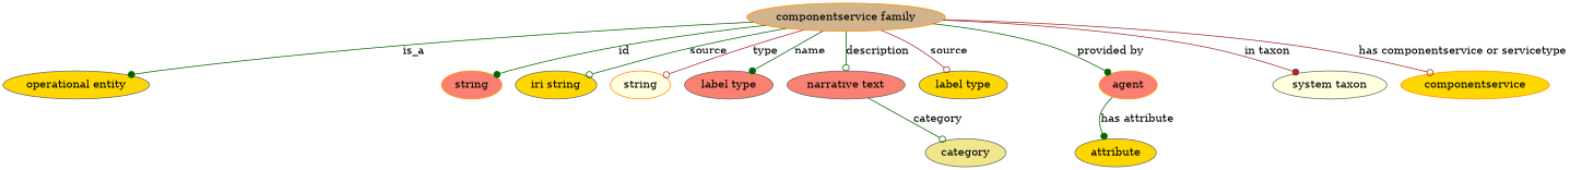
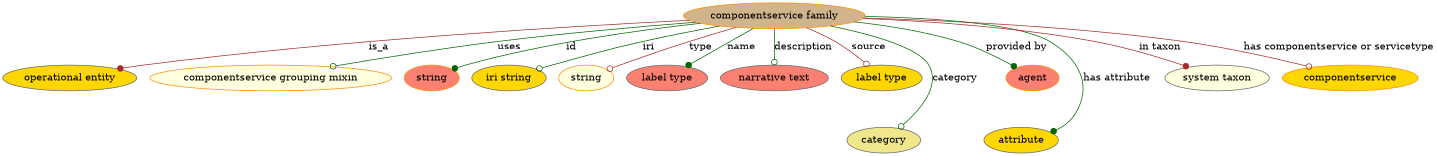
  digraph {
    node [color=gray40 fillcolor=gold style=filled]
    edge [arrowhead=odot color=darkgreen style=solid]
    n1 [color=darkorange fillcolor=tan height=0.5 label="componentservice family" width=3.5205]
    "operational entity" [height=0.5 width=2.5998]
+   "componentservice grouping mixin" [color=darkorange fillcolor=lightyellow height=0.5 width=4.694]
    n4 [color=darkorange fillcolor=salmon height=0.5 label=string width=1.0652]
    n5 [height=0.5 label="iri string" width=1.2277]
    n6 [color=darkorange fillcolor=lightyellow height=0.5 label=string width=1.0652]
    n7 [fillcolor=salmon height=0.5 label="label type" width=1.5707]
    n8 [fillcolor=salmon height=0.5 label="narrative text" width=2.0943]
    n9 [height=0.5 label="label type" width=1.5707]
    n10 [color=darkorange fillcolor=salmon height=0.5 label=agent width=1.0291]
    n11 [height=0.5 label=attribute width=1.4443]
    category [fillcolor=khaki height=0.5 width=1.4263]
    n13 [fillcolor=lightyellow height=0.5 label="system taxon" width=2.022]
    n14 [color=darkorange height=0.5 label=componentservice width=2.6359]
-   n1 -> "operational entity" [arrowhead=dot label=is_a style=""]
+   n1 -> "operational entity" [arrowhead=dot color=brown label=is_a style=""]
+   n1 -> "componentservice grouping mixin" [label=uses style=""]
    n1 -> n4 [arrowhead=dot label=id]
-   n1 -> n5 [label=source]
+   n1 -> n5 [label=iri]
    n1 -> n6 [color=brown label=type]
    n1 -> n7 [arrowhead=dot label=name]
    n1 -> n8 [label=description]
    n1 -> n9 [color=brown label=source]
    n1 -> n10 [arrowhead=dot label="provided by"]
-   n10 -> n11 [arrowhead=dot label="has attribute"]
-   n8 -> category [label=category]
+   n1 -> n11 [arrowhead=dot label="has attribute"]
+   n1 -> category [label=category]
    n1 -> n13 [arrowhead=dot color=brown label="in taxon"]
    n1 -> n14 [color=brown label="has componentservice or servicetype"]
  }
